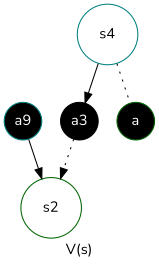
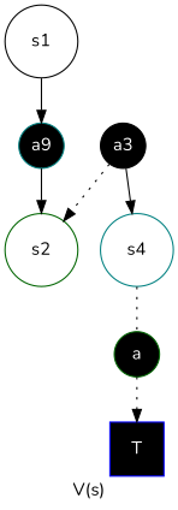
  digraph {
    fontname=Nunito
    label="V(s)"
    rankdir=TB
    node [color=black fillcolor=black fixedsize=true fontcolor=white fontname=Nunito shape=circle style=filled]
    edge [fontname=Nunito style=solid]
+   n1 [fillcolor=white fontcolor=black label=s1 width=0.8]
    n2 [color=teal label=a9 width=0.5]
    n3 [color=darkgreen fillcolor=white fontcolor=black label=s2 width=0.8]
    n4 [label=a3 width=0.5]
    n5 [color=teal fillcolor=white fontcolor=black label=s4 width=0.8]
    n6 [color=darkgreen label=a width=0.5]
+   n7 [color=blue label=T shape=square width=0.6]
+   n1 -> n2
    n2 -> n3
    n4 -> n3 [style=dotted]
-   n5 -> n4
+   n4 -> n5
    n5 -> n6 [arrowhead=none style=dotted]
+   n6 -> n7 [style=dotted]
  }
